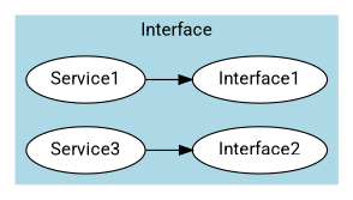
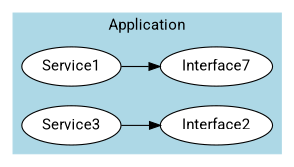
  digraph {
    fontname=Roboto
    rankdir=LR
    node [fillcolor=white fontname=Roboto style=filled]
    edge [fontname=Roboto]
    Service1
    n2 [label=Service3]
-   Interface1
+   Interface1 [label=Interface7]
    Interface2
    subgraph cluster_1 {
      color=lightblue
-     label=Interface
+     label=Application
      style=filled
      subgraph sub_2 {
        color=lightblue
        label=Application
        rank=same
        style=filled
        Service1
        n2
      }
      subgraph sub_3 {
        color=lightblue
        label=Application
        rank=same
        style=filled
        Interface1
        Interface2
      }
    }
    Service1 -> Interface1
    n2 -> Interface2
  }
